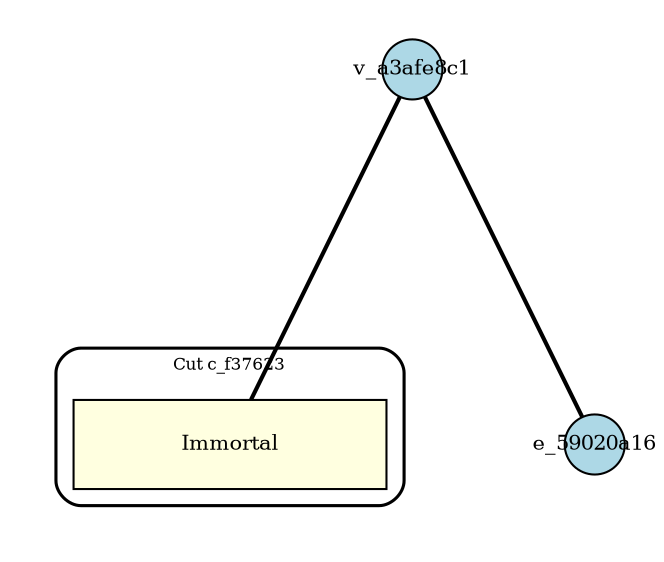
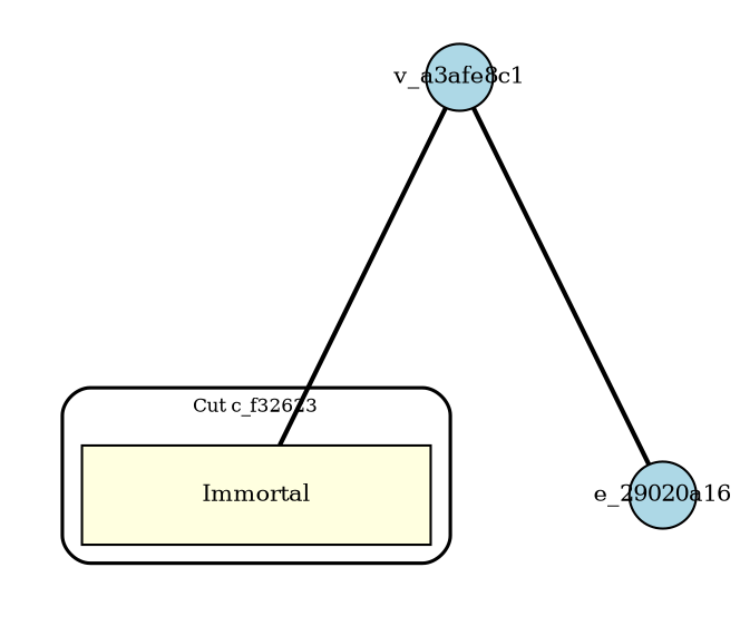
  graph {
    clusterrank=local
    compound=true
    concentrate=false
    newrank=true
    nodesep=1.2
    rankdir=TB
    ranksep=1.0
    splines=true
    node [fillcolor=lightblue fixedsize=true fontsize=10 margin=0.2 shape=circle style=filled]
    edge [arrowhead=none fontsize=9 labelangle=0 labeldistance=1.5 minlen=2.5 penwidth=2 style=bold weight=1.0]
    n1 [fillcolor=lightyellow height=0.60 label=Immortal shape=box width=2.10]
    n2 [height=0.4 label=v_a3afe8c1 width=0.4]
-   e_59020a16 [height=0.4 width=0.4]
+   e_59020a16 [height=0.4 width=0.4 label=e_29020a16]
    subgraph cluster_1 {
      color=black
      fontsize=8
-     label="Cut c_f37623"
+     label="Cut c_f32623"
      labelloc=top
      penwidth=1.5
      style=rounded
      n1
    }
    n2 -- n1
    n2 -- e_59020a16
  }
